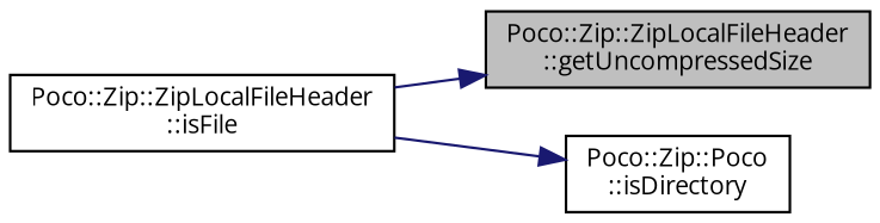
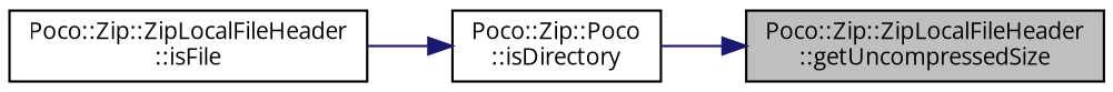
  digraph {
    fontname="Open Sans"
    rankdir=RL
    node [color=black fillcolor=white fontname="Open Sans" fontsize=10 shape=record style=filled]
    edge [color=midnightblue dir=back fontname="Open Sans" fontsize=10 labelfontname=Helvetica labelfontsize=10 style=solid]
    n1 [fillcolor=grey75 fontcolor=black height=0.2 label="Poco::Zip::ZipLocalFileHeader\l::getUncompressedSize" width=0.4]
    n2 [height=0.2 label="Poco::Zip::Poco\l::isDirectory" width=0.4]
    n3 [height=0.2 label="Poco::Zip::ZipLocalFileHeader\l::isFile" width=0.4]
-   n1 -> n3
+   n1 -> n2
    n2 -> n3
  }
